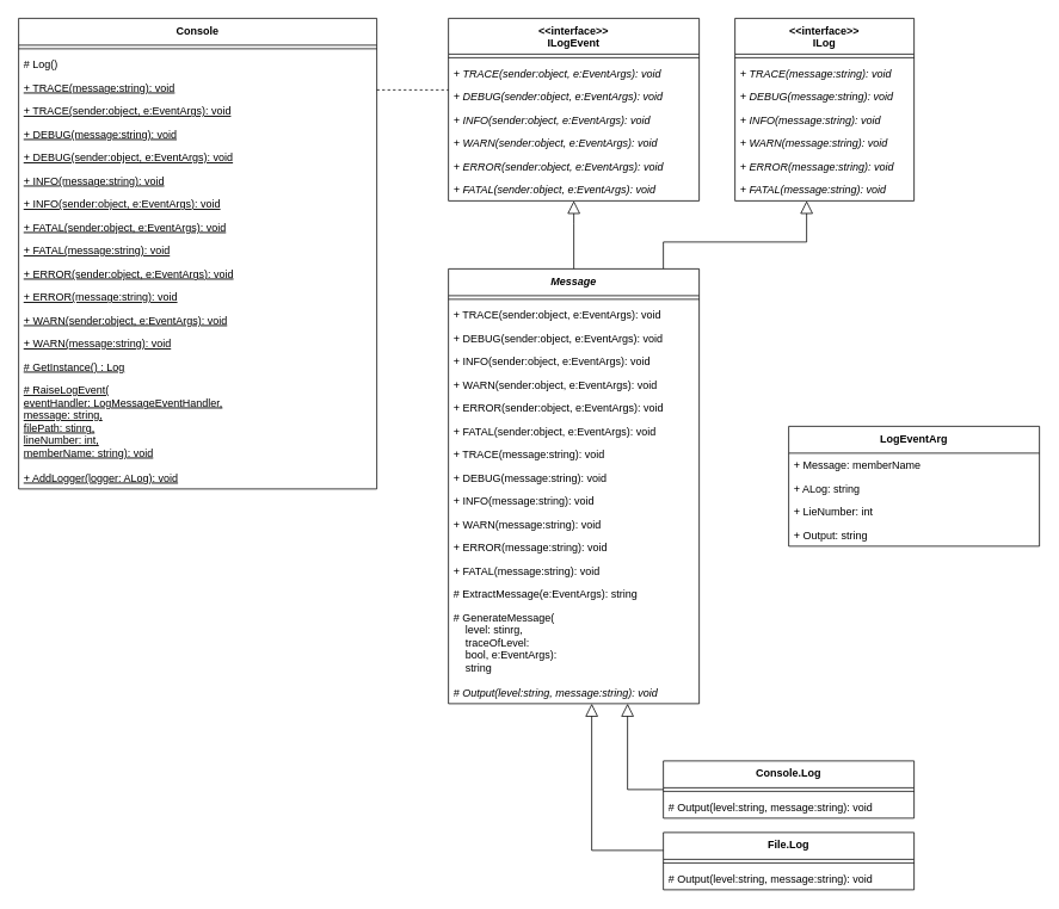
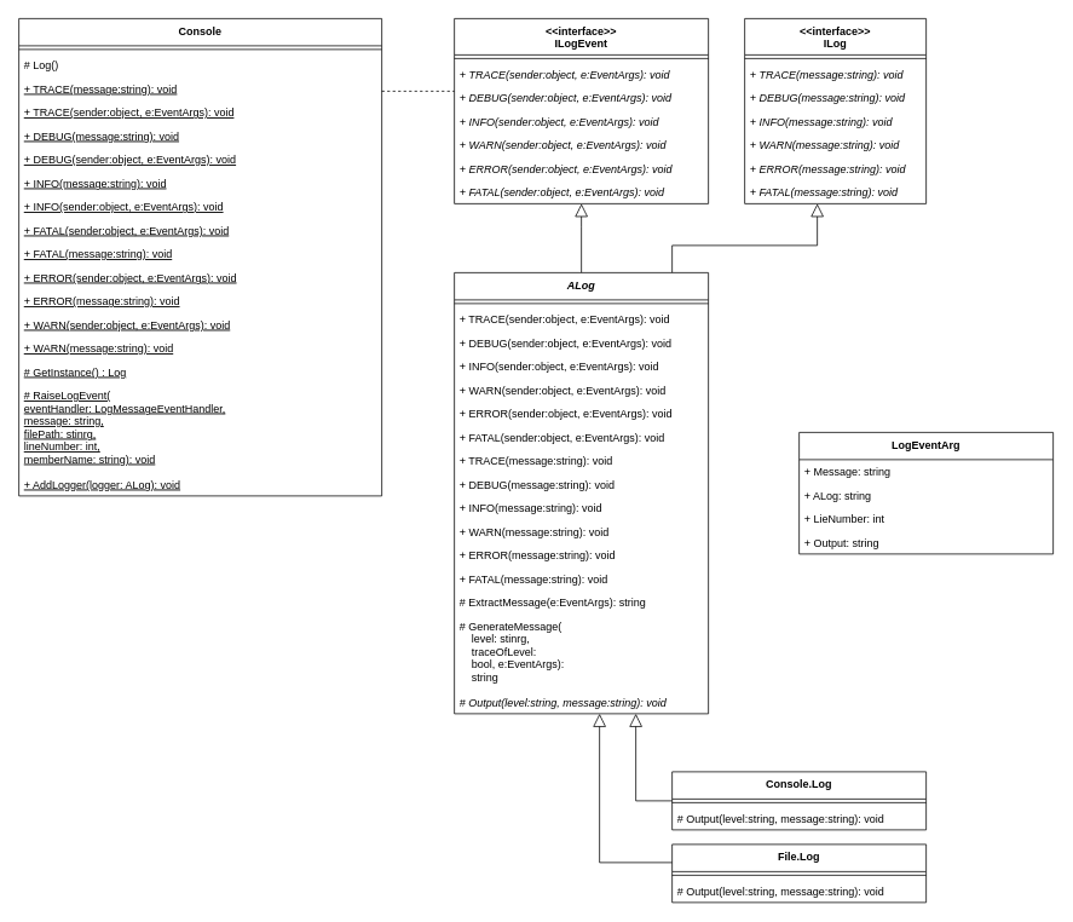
  <mxCell id="0" />
  <mxCell id="1" parent="0" />
  <mxCell id="2" value="&lt;&lt;interface&gt;&gt;&#10;ILog" style="swimlane;fontStyle=1;align=center;verticalAlign=top;childLayout=stackLayout;horizontal=1;startSize=40;horizontalStack=0;resizeParent=1;resizeParentMax=0;resizeLast=0;collapsible=1;marginBottom=0;" parent="1" vertex="1"><mxGeometry x="820" y="20" width="200" height="204" as="geometry" /></mxCell>
  <mxCell id="3" value="" style="line;strokeWidth=1;fillColor=none;align=left;verticalAlign=middle;spacingTop=-1;spacingLeft=3;spacingRight=3;rotatable=0;labelPosition=right;points=[];portConstraint=eastwest;" parent="2" vertex="1"><mxGeometry y="40" width="200" height="8" as="geometry" /></mxCell>
  <mxCell id="4" value="+ TRACE(message:string): void" style="text;strokeColor=none;fillColor=none;align=left;verticalAlign=top;spacingLeft=4;spacingRight=4;overflow=hidden;rotatable=0;points=[[0,0.5],[1,0.5]];portConstraint=eastwest;fontStyle=2" parent="2" vertex="1"><mxGeometry y="48" width="200" height="26" as="geometry" /></mxCell>
  <mxCell id="5" value="+ DEBUG(message:string): void" style="text;strokeColor=none;fillColor=none;align=left;verticalAlign=top;spacingLeft=4;spacingRight=4;overflow=hidden;rotatable=0;points=[[0,0.5],[1,0.5]];portConstraint=eastwest;fontStyle=2" parent="2" vertex="1"><mxGeometry y="74" width="200" height="26" as="geometry" /></mxCell>
  <mxCell id="6" value="+ INFO(message:string): void" style="text;strokeColor=none;fillColor=none;align=left;verticalAlign=top;spacingLeft=4;spacingRight=4;overflow=hidden;rotatable=0;points=[[0,0.5],[1,0.5]];portConstraint=eastwest;fontStyle=2" parent="2" vertex="1"><mxGeometry y="100" width="200" height="26" as="geometry" /></mxCell>
  <mxCell id="7" value="+ WARN(message:string): void" style="text;strokeColor=none;fillColor=none;align=left;verticalAlign=top;spacingLeft=4;spacingRight=4;overflow=hidden;rotatable=0;points=[[0,0.5],[1,0.5]];portConstraint=eastwest;fontStyle=2" parent="2" vertex="1"><mxGeometry y="126" width="200" height="26" as="geometry" /></mxCell>
  <mxCell id="8" value="+ ERROR(message:string): void" style="text;strokeColor=none;fillColor=none;align=left;verticalAlign=top;spacingLeft=4;spacingRight=4;overflow=hidden;rotatable=0;points=[[0,0.5],[1,0.5]];portConstraint=eastwest;fontStyle=2" parent="2" vertex="1"><mxGeometry y="152" width="200" height="26" as="geometry" /></mxCell>
  <mxCell id="9" value="+ FATAL(message:string): void" style="text;strokeColor=none;fillColor=none;align=left;verticalAlign=top;spacingLeft=4;spacingRight=4;overflow=hidden;rotatable=0;points=[[0,0.5],[1,0.5]];portConstraint=eastwest;fontStyle=2" parent="2" vertex="1"><mxGeometry y="178" width="200" height="26" as="geometry" /></mxCell>
  <mxCell id="10" style="edgeStyle=orthogonalEdgeStyle;rounded=0;orthogonalLoop=1;jettySize=auto;html=1;dashed=1;startSize=10;endArrow=none;endFill=0;endSize=12;" parent="1" source="11" target="29" edge="1"><mxGeometry relative="1" as="geometry"><Array as="points"><mxPoint x="470" y="100" /><mxPoint x="470" y="100" /></Array></mxGeometry></mxCell>
  <mxCell id="11" value="Console" style="swimlane;fontStyle=1;align=center;verticalAlign=top;childLayout=stackLayout;horizontal=1;startSize=30;horizontalStack=0;resizeParent=1;resizeParentMax=0;resizeLast=0;collapsible=1;marginBottom=0;" parent="1" vertex="1"><mxGeometry x="20" y="20" width="400" height="526" as="geometry" /></mxCell>
  <mxCell id="12" value="" style="line;strokeWidth=1;fillColor=none;align=left;verticalAlign=middle;spacingTop=-1;spacingLeft=3;spacingRight=3;rotatable=0;labelPosition=right;points=[];portConstraint=eastwest;fontStyle=0" parent="11" vertex="1"><mxGeometry y="30" width="400" height="8" as="geometry" /></mxCell>
  <mxCell id="13" value="# Log()" style="text;strokeColor=none;fillColor=none;align=left;verticalAlign=top;spacingLeft=4;spacingRight=4;overflow=hidden;rotatable=0;points=[[0,0.5],[1,0.5]];portConstraint=eastwest;fontStyle=0" parent="11" vertex="1"><mxGeometry y="38" width="400" height="26" as="geometry" /></mxCell>
  <mxCell id="14" value="+ TRACE(message:string): void" style="text;strokeColor=none;fillColor=none;align=left;verticalAlign=top;spacingLeft=4;spacingRight=4;overflow=hidden;rotatable=0;points=[[0,0.5],[1,0.5]];portConstraint=eastwest;fontStyle=4" parent="11" vertex="1"><mxGeometry y="64" width="400" height="26" as="geometry" /></mxCell>
  <mxCell id="15" value="+ TRACE(sender:object, e:EventArgs): void" style="text;strokeColor=none;fillColor=none;align=left;verticalAlign=top;spacingLeft=4;spacingRight=4;overflow=hidden;rotatable=0;points=[[0,0.5],[1,0.5]];portConstraint=eastwest;fontStyle=4" vertex="1" parent="11"><mxGeometry y="90" width="400" height="26" as="geometry" /></mxCell>
  <mxCell id="16" value="+ DEBUG(message:string): void" style="text;strokeColor=none;fillColor=none;align=left;verticalAlign=top;spacingLeft=4;spacingRight=4;overflow=hidden;rotatable=0;points=[[0,0.5],[1,0.5]];portConstraint=eastwest;fontStyle=4" parent="11" vertex="1"><mxGeometry y="116" width="400" height="26" as="geometry" /></mxCell>
  <mxCell id="17" value="+ DEBUG(sender:object, e:EventArgs): void" style="text;strokeColor=none;fillColor=none;align=left;verticalAlign=top;spacingLeft=4;spacingRight=4;overflow=hidden;rotatable=0;points=[[0,0.5],[1,0.5]];portConstraint=eastwest;fontStyle=4" vertex="1" parent="11"><mxGeometry y="142" width="400" height="26" as="geometry" /></mxCell>
  <mxCell id="18" value="+ INFO(message:string): void" style="text;strokeColor=none;fillColor=none;align=left;verticalAlign=top;spacingLeft=4;spacingRight=4;overflow=hidden;rotatable=0;points=[[0,0.5],[1,0.5]];portConstraint=eastwest;fontStyle=4" parent="11" vertex="1"><mxGeometry y="168" width="400" height="26" as="geometry" /></mxCell>
  <mxCell id="19" value="+ INFO(sender:object, e:EventArgs): void" style="text;strokeColor=none;fillColor=none;align=left;verticalAlign=top;spacingLeft=4;spacingRight=4;overflow=hidden;rotatable=0;points=[[0,0.5],[1,0.5]];portConstraint=eastwest;fontStyle=4" vertex="1" parent="11"><mxGeometry y="194" width="400" height="26" as="geometry" /></mxCell>
  <mxCell id="20" value="+ FATAL(sender:object, e:EventArgs): void" style="text;strokeColor=none;fillColor=none;align=left;verticalAlign=top;spacingLeft=4;spacingRight=4;overflow=hidden;rotatable=0;points=[[0,0.5],[1,0.5]];portConstraint=eastwest;fontStyle=4" vertex="1" parent="11"><mxGeometry y="220" width="400" height="26" as="geometry" /></mxCell>
  <mxCell id="21" value="+ FATAL(message:string): void" style="text;strokeColor=none;fillColor=none;align=left;verticalAlign=top;spacingLeft=4;spacingRight=4;overflow=hidden;rotatable=0;points=[[0,0.5],[1,0.5]];portConstraint=eastwest;fontStyle=4" parent="11" vertex="1"><mxGeometry y="246" width="400" height="26" as="geometry" /></mxCell>
  <mxCell id="22" value="+ ERROR(sender:object, e:EventArgs): void" style="text;strokeColor=none;fillColor=none;align=left;verticalAlign=top;spacingLeft=4;spacingRight=4;overflow=hidden;rotatable=0;points=[[0,0.5],[1,0.5]];portConstraint=eastwest;fontStyle=4" vertex="1" parent="11"><mxGeometry y="272" width="400" height="26" as="geometry" /></mxCell>
  <mxCell id="23" value="+ ERROR(message:string): void" style="text;strokeColor=none;fillColor=none;align=left;verticalAlign=top;spacingLeft=4;spacingRight=4;overflow=hidden;rotatable=0;points=[[0,0.5],[1,0.5]];portConstraint=eastwest;fontStyle=4" parent="11" vertex="1"><mxGeometry y="298" width="400" height="26" as="geometry" /></mxCell>
  <mxCell id="24" value="+ WARN(sender:object, e:EventArgs): void" style="text;strokeColor=none;fillColor=none;align=left;verticalAlign=top;spacingLeft=4;spacingRight=4;overflow=hidden;rotatable=0;points=[[0,0.5],[1,0.5]];portConstraint=eastwest;fontStyle=4" vertex="1" parent="11"><mxGeometry y="324" width="400" height="26" as="geometry" /></mxCell>
  <mxCell id="25" value="+ WARN(message:string): void" style="text;strokeColor=none;fillColor=none;align=left;verticalAlign=top;spacingLeft=4;spacingRight=4;overflow=hidden;rotatable=0;points=[[0,0.5],[1,0.5]];portConstraint=eastwest;fontStyle=4" parent="11" vertex="1"><mxGeometry y="350" width="400" height="26" as="geometry" /></mxCell>
  <mxCell id="26" value="# GetInstance() : Log" style="text;strokeColor=none;fillColor=none;align=left;verticalAlign=top;spacingLeft=4;spacingRight=4;overflow=hidden;rotatable=0;points=[[0,0.5],[1,0.5]];portConstraint=eastwest;fontStyle=4" parent="11" vertex="1"><mxGeometry y="376" width="400" height="26" as="geometry" /></mxCell>
  <mxCell id="27" value="# RaiseLogEvent(&#10;eventHandler: LogMessageEventHandler, &#10;message: string, &#10;filePath: stinrg, &#10;lineNumber: int, &#10;memberName: string): void" style="text;strokeColor=none;fillColor=none;align=left;verticalAlign=top;spacingLeft=4;spacingRight=4;overflow=hidden;rotatable=0;points=[[0,0.5],[1,0.5]];portConstraint=eastwest;fontStyle=4" vertex="1" parent="11"><mxGeometry y="402" width="400" height="98" as="geometry" /></mxCell>
  <mxCell id="28" value="+ AddLogger(logger: ALog): void" style="text;strokeColor=none;fillColor=none;align=left;verticalAlign=top;spacingLeft=4;spacingRight=4;overflow=hidden;rotatable=0;points=[[0,0.5],[1,0.5]];portConstraint=eastwest;fontStyle=4" vertex="1" parent="11"><mxGeometry y="500" width="400" height="26" as="geometry" /></mxCell>
  <mxCell id="29" value="&lt;&lt;interface&gt;&gt;&#10;ILogEvent" style="swimlane;fontStyle=1;align=center;verticalAlign=top;childLayout=stackLayout;horizontal=1;startSize=40;horizontalStack=0;resizeParent=1;resizeParentMax=0;resizeLast=0;collapsible=1;marginBottom=0;" parent="1" vertex="1"><mxGeometry x="500" y="20" width="280" height="204" as="geometry" /></mxCell>
  <mxCell id="30" value="" style="line;strokeWidth=1;fillColor=none;align=left;verticalAlign=middle;spacingTop=-1;spacingLeft=3;spacingRight=3;rotatable=0;labelPosition=right;points=[];portConstraint=eastwest;" parent="29" vertex="1"><mxGeometry y="40" width="280" height="8" as="geometry" /></mxCell>
  <mxCell id="31" value="+ TRACE(sender:object, e:EventArgs): void" style="text;strokeColor=none;fillColor=none;align=left;verticalAlign=top;spacingLeft=4;spacingRight=4;overflow=hidden;rotatable=0;points=[[0,0.5],[1,0.5]];portConstraint=eastwest;fontStyle=2" parent="29" vertex="1"><mxGeometry y="48" width="280" height="26" as="geometry" /></mxCell>
  <mxCell id="32" value="+ DEBUG(sender:object, e:EventArgs): void" style="text;strokeColor=none;fillColor=none;align=left;verticalAlign=top;spacingLeft=4;spacingRight=4;overflow=hidden;rotatable=0;points=[[0,0.5],[1,0.5]];portConstraint=eastwest;fontStyle=2" parent="29" vertex="1"><mxGeometry y="74" width="280" height="26" as="geometry" /></mxCell>
  <mxCell id="33" value="+ INFO(sender:object, e:EventArgs): void" style="text;strokeColor=none;fillColor=none;align=left;verticalAlign=top;spacingLeft=4;spacingRight=4;overflow=hidden;rotatable=0;points=[[0,0.5],[1,0.5]];portConstraint=eastwest;fontStyle=2" parent="29" vertex="1"><mxGeometry y="100" width="280" height="26" as="geometry" /></mxCell>
  <mxCell id="34" value="+ WARN(sender:object, e:EventArgs): void" style="text;strokeColor=none;fillColor=none;align=left;verticalAlign=top;spacingLeft=4;spacingRight=4;overflow=hidden;rotatable=0;points=[[0,0.5],[1,0.5]];portConstraint=eastwest;fontStyle=2" parent="29" vertex="1"><mxGeometry y="126" width="280" height="26" as="geometry" /></mxCell>
  <mxCell id="35" value="+ ERROR(sender:object, e:EventArgs): void" style="text;strokeColor=none;fillColor=none;align=left;verticalAlign=top;spacingLeft=4;spacingRight=4;overflow=hidden;rotatable=0;points=[[0,0.5],[1,0.5]];portConstraint=eastwest;fontStyle=2" parent="29" vertex="1"><mxGeometry y="152" width="280" height="26" as="geometry" /></mxCell>
  <mxCell id="36" value="+ FATAL(sender:object, e:EventArgs): void" style="text;strokeColor=none;fillColor=none;align=left;verticalAlign=top;spacingLeft=4;spacingRight=4;overflow=hidden;rotatable=0;points=[[0,0.5],[1,0.5]];portConstraint=eastwest;fontStyle=2" parent="29" vertex="1"><mxGeometry y="178" width="280" height="26" as="geometry" /></mxCell>
  <mxCell id="37" style="edgeStyle=orthogonalEdgeStyle;rounded=0;orthogonalLoop=1;jettySize=auto;html=1;endArrow=block;endFill=0;startSize=10;endSize=12;" parent="1" source="39" target="2" edge="1"><mxGeometry relative="1" as="geometry"><Array as="points"><mxPoint x="740" y="270" /><mxPoint x="900" y="270" /></Array></mxGeometry></mxCell>
  <mxCell id="38" style="edgeStyle=orthogonalEdgeStyle;rounded=0;orthogonalLoop=1;jettySize=auto;html=1;startSize=10;endArrow=block;endFill=0;endSize=12;" parent="1" source="39" target="29" edge="1"><mxGeometry relative="1" as="geometry"><Array as="points"><mxPoint x="640" y="250" /><mxPoint x="640" y="250" /></Array></mxGeometry></mxCell>
- <mxCell id="39" value="Message" style="swimlane;fontStyle=3;align=center;verticalAlign=top;childLayout=stackLayout;horizontal=1;startSize=30;horizontalStack=0;resizeParent=1;resizeParentMax=0;resizeLast=0;collapsible=1;marginBottom=0;" parent="1" vertex="1"><mxGeometry x="500" y="300" width="280" height="486" as="geometry" /></mxCell>
+ <mxCell id="39" value="ALog" style="swimlane;fontStyle=3;align=center;verticalAlign=top;childLayout=stackLayout;horizontal=1;startSize=30;horizontalStack=0;resizeParent=1;resizeParentMax=0;resizeLast=0;collapsible=1;marginBottom=0;" parent="1" vertex="1"><mxGeometry x="500" y="300" width="280" height="486" as="geometry" /></mxCell>
  <mxCell id="40" value="" style="line;strokeWidth=1;fillColor=none;align=left;verticalAlign=middle;spacingTop=-1;spacingLeft=3;spacingRight=3;rotatable=0;labelPosition=right;points=[];portConstraint=eastwest;fontStyle=0" parent="39" vertex="1"><mxGeometry y="30" width="280" height="8" as="geometry" /></mxCell>
  <mxCell id="41" value="+ TRACE(sender:object, e:EventArgs): void" style="text;strokeColor=none;fillColor=none;align=left;verticalAlign=top;spacingLeft=4;spacingRight=4;overflow=hidden;rotatable=0;points=[[0,0.5],[1,0.5]];portConstraint=eastwest;fontStyle=0" parent="39" vertex="1"><mxGeometry y="38" width="280" height="26" as="geometry" /></mxCell>
  <mxCell id="42" value="+ DEBUG(sender:object, e:EventArgs): void" style="text;strokeColor=none;fillColor=none;align=left;verticalAlign=top;spacingLeft=4;spacingRight=4;overflow=hidden;rotatable=0;points=[[0,0.5],[1,0.5]];portConstraint=eastwest;fontStyle=0" parent="39" vertex="1"><mxGeometry y="64" width="280" height="26" as="geometry" /></mxCell>
  <mxCell id="43" value="+ INFO(sender:object, e:EventArgs): void" style="text;strokeColor=none;fillColor=none;align=left;verticalAlign=top;spacingLeft=4;spacingRight=4;overflow=hidden;rotatable=0;points=[[0,0.5],[1,0.5]];portConstraint=eastwest;fontStyle=0" parent="39" vertex="1"><mxGeometry y="90" width="280" height="26" as="geometry" /></mxCell>
  <mxCell id="44" value="+ WARN(sender:object, e:EventArgs): void" style="text;strokeColor=none;fillColor=none;align=left;verticalAlign=top;spacingLeft=4;spacingRight=4;overflow=hidden;rotatable=0;points=[[0,0.5],[1,0.5]];portConstraint=eastwest;fontStyle=0" parent="39" vertex="1"><mxGeometry y="116" width="280" height="26" as="geometry" /></mxCell>
  <mxCell id="45" value="+ ERROR(sender:object, e:EventArgs): void" style="text;strokeColor=none;fillColor=none;align=left;verticalAlign=top;spacingLeft=4;spacingRight=4;overflow=hidden;rotatable=0;points=[[0,0.5],[1,0.5]];portConstraint=eastwest;fontStyle=0" parent="39" vertex="1"><mxGeometry y="142" width="280" height="26" as="geometry" /></mxCell>
  <mxCell id="46" value="+ FATAL(sender:object, e:EventArgs): void" style="text;strokeColor=none;fillColor=none;align=left;verticalAlign=top;spacingLeft=4;spacingRight=4;overflow=hidden;rotatable=0;points=[[0,0.5],[1,0.5]];portConstraint=eastwest;fontStyle=0" parent="39" vertex="1"><mxGeometry y="168" width="280" height="26" as="geometry" /></mxCell>
  <mxCell id="47" value="+ TRACE(message:string): void" style="text;strokeColor=none;fillColor=none;align=left;verticalAlign=top;spacingLeft=4;spacingRight=4;overflow=hidden;rotatable=0;points=[[0,0.5],[1,0.5]];portConstraint=eastwest;fontStyle=0" parent="39" vertex="1"><mxGeometry y="194" width="280" height="26" as="geometry" /></mxCell>
  <mxCell id="48" value="+ DEBUG(message:string): void" style="text;strokeColor=none;fillColor=none;align=left;verticalAlign=top;spacingLeft=4;spacingRight=4;overflow=hidden;rotatable=0;points=[[0,0.5],[1,0.5]];portConstraint=eastwest;fontStyle=0" parent="39" vertex="1"><mxGeometry y="220" width="280" height="26" as="geometry" /></mxCell>
  <mxCell id="49" value="+ INFO(message:string): void" style="text;strokeColor=none;fillColor=none;align=left;verticalAlign=top;spacingLeft=4;spacingRight=4;overflow=hidden;rotatable=0;points=[[0,0.5],[1,0.5]];portConstraint=eastwest;fontStyle=0" parent="39" vertex="1"><mxGeometry y="246" width="280" height="26" as="geometry" /></mxCell>
  <mxCell id="50" value="+ WARN(message:string): void" style="text;strokeColor=none;fillColor=none;align=left;verticalAlign=top;spacingLeft=4;spacingRight=4;overflow=hidden;rotatable=0;points=[[0,0.5],[1,0.5]];portConstraint=eastwest;fontStyle=0" parent="39" vertex="1"><mxGeometry y="272" width="280" height="26" as="geometry" /></mxCell>
  <mxCell id="51" value="+ ERROR(message:string): void" style="text;strokeColor=none;fillColor=none;align=left;verticalAlign=top;spacingLeft=4;spacingRight=4;overflow=hidden;rotatable=0;points=[[0,0.5],[1,0.5]];portConstraint=eastwest;fontStyle=0" parent="39" vertex="1"><mxGeometry y="298" width="280" height="26" as="geometry" /></mxCell>
  <mxCell id="52" value="+ FATAL(message:string): void" style="text;strokeColor=none;fillColor=none;align=left;verticalAlign=top;spacingLeft=4;spacingRight=4;overflow=hidden;rotatable=0;points=[[0,0.5],[1,0.5]];portConstraint=eastwest;fontStyle=0" parent="39" vertex="1"><mxGeometry y="324" width="280" height="26" as="geometry" /></mxCell>
  <mxCell id="53" value="# ExtractMessage(e:EventArgs): string" style="text;strokeColor=none;fillColor=none;align=left;verticalAlign=top;spacingLeft=4;spacingRight=4;overflow=hidden;rotatable=0;points=[[0,0.5],[1,0.5]];portConstraint=eastwest;fontStyle=0" vertex="1" parent="39"><mxGeometry y="350" width="280" height="26" as="geometry" /></mxCell>
  <mxCell id="54" value="# GenerateMessage(&#10;    level: stinrg, &#10;    traceOfLevel: &#10;    bool, e:EventArgs): &#10;    string" style="text;strokeColor=none;fillColor=none;align=left;verticalAlign=top;spacingLeft=4;spacingRight=4;overflow=hidden;rotatable=0;points=[[0,0.5],[1,0.5]];portConstraint=eastwest;fontStyle=0" vertex="1" parent="39"><mxGeometry y="376" width="280" height="84" as="geometry" /></mxCell>
  <mxCell id="55" value="# Output(level:string, message:string): void" style="text;strokeColor=none;fillColor=none;align=left;verticalAlign=top;spacingLeft=4;spacingRight=4;overflow=hidden;rotatable=0;points=[[0,0.5],[1,0.5]];portConstraint=eastwest;fontStyle=2" parent="39" vertex="1"><mxGeometry y="460" width="280" height="26" as="geometry" /></mxCell>
  <mxCell id="56" style="edgeStyle=orthogonalEdgeStyle;rounded=0;orthogonalLoop=1;jettySize=auto;html=1;endArrow=block;endFill=0;startSize=12;endSize=12;" parent="1" source="57" target="39" edge="1"><mxGeometry relative="1" as="geometry"><Array as="points"><mxPoint x="700" y="882" /></Array><mxPoint x="780" y="882" as="targetPoint" /></mxGeometry></mxCell>
  <mxCell id="57" value="Console.Log" style="swimlane;fontStyle=1;align=center;verticalAlign=top;childLayout=stackLayout;horizontal=1;startSize=30;horizontalStack=0;resizeParent=1;resizeParentMax=0;resizeLast=0;collapsible=1;marginBottom=0;" parent="1" vertex="1"><mxGeometry x="740" y="850" width="280" height="64" as="geometry" /></mxCell>
  <mxCell id="58" value="" style="line;strokeWidth=1;fillColor=none;align=left;verticalAlign=middle;spacingTop=-1;spacingLeft=3;spacingRight=3;rotatable=0;labelPosition=right;points=[];portConstraint=eastwest;fontStyle=0" parent="57" vertex="1"><mxGeometry y="30" width="280" height="8" as="geometry" /></mxCell>
  <mxCell id="59" value="# Output(level:string, message:string): void" style="text;strokeColor=none;fillColor=none;align=left;verticalAlign=top;spacingLeft=4;spacingRight=4;overflow=hidden;rotatable=0;points=[[0,0.5],[1,0.5]];portConstraint=eastwest;fontStyle=0" parent="57" vertex="1"><mxGeometry y="38" width="280" height="26" as="geometry" /></mxCell>
  <mxCell id="60" value="File.Log" style="swimlane;fontStyle=1;align=center;verticalAlign=top;childLayout=stackLayout;horizontal=1;startSize=30;horizontalStack=0;resizeParent=1;resizeParentMax=0;resizeLast=0;collapsible=1;marginBottom=0;" parent="1" vertex="1"><mxGeometry x="740" y="930" width="280" height="64" as="geometry" /></mxCell>
  <mxCell id="61" value="" style="line;strokeWidth=1;fillColor=none;align=left;verticalAlign=middle;spacingTop=-1;spacingLeft=3;spacingRight=3;rotatable=0;labelPosition=right;points=[];portConstraint=eastwest;fontStyle=0" parent="60" vertex="1"><mxGeometry y="30" width="280" height="8" as="geometry" /></mxCell>
  <mxCell id="62" value="# Output(level:string, message:string): void" style="text;strokeColor=none;fillColor=none;align=left;verticalAlign=top;spacingLeft=4;spacingRight=4;overflow=hidden;rotatable=0;points=[[0,0.5],[1,0.5]];portConstraint=eastwest;fontStyle=0" parent="60" vertex="1"><mxGeometry y="38" width="280" height="26" as="geometry" /></mxCell>
  <mxCell id="63" style="edgeStyle=orthogonalEdgeStyle;rounded=0;orthogonalLoop=1;jettySize=auto;html=1;endArrow=block;endFill=0;startSize=12;endSize=12;" parent="1" source="60" target="39" edge="1"><mxGeometry relative="1" as="geometry"><mxPoint x="750" y="892" as="sourcePoint" /><mxPoint x="660" y="936" as="targetPoint" /><Array as="points"><mxPoint x="660" y="950" /></Array></mxGeometry></mxCell>
  <mxCell id="64" value="LogEventArg" style="swimlane;fontStyle=1;align=center;verticalAlign=top;childLayout=stackLayout;horizontal=1;startSize=30;horizontalStack=0;resizeParent=1;resizeParentMax=0;resizeLast=0;collapsible=1;marginBottom=0;" vertex="1" parent="1"><mxGeometry x="880" y="476" width="280" height="134" as="geometry" /></mxCell>
- <mxCell id="65" value="+ Message: memberName" style="text;strokeColor=none;fillColor=none;align=left;verticalAlign=top;spacingLeft=4;spacingRight=4;overflow=hidden;rotatable=0;points=[[0,0.5],[1,0.5]];portConstraint=eastwest;" vertex="1" parent="64"><mxGeometry y="30" width="280" height="26" as="geometry" /></mxCell>
+ <mxCell id="65" value="+ Message: string" style="text;strokeColor=none;fillColor=none;align=left;verticalAlign=top;spacingLeft=4;spacingRight=4;overflow=hidden;rotatable=0;points=[[0,0.5],[1,0.5]];portConstraint=eastwest;" vertex="1" parent="64"><mxGeometry y="30" width="280" height="26" as="geometry" /></mxCell>
  <mxCell id="66" value="+ ALog: string" style="text;strokeColor=none;fillColor=none;align=left;verticalAlign=top;spacingLeft=4;spacingRight=4;overflow=hidden;rotatable=0;points=[[0,0.5],[1,0.5]];portConstraint=eastwest;" vertex="1" parent="64"><mxGeometry y="56" width="280" height="26" as="geometry" /></mxCell>
  <mxCell id="67" value="+ LieNumber: int" style="text;strokeColor=none;fillColor=none;align=left;verticalAlign=top;spacingLeft=4;spacingRight=4;overflow=hidden;rotatable=0;points=[[0,0.5],[1,0.5]];portConstraint=eastwest;" vertex="1" parent="64"><mxGeometry y="82" width="280" height="26" as="geometry" /></mxCell>
  <mxCell id="68" value="+ Output: string" style="text;strokeColor=none;fillColor=none;align=left;verticalAlign=top;spacingLeft=4;spacingRight=4;overflow=hidden;rotatable=0;points=[[0,0.5],[1,0.5]];portConstraint=eastwest;" vertex="1" parent="64"><mxGeometry y="108" width="280" height="26" as="geometry" /></mxCell>
